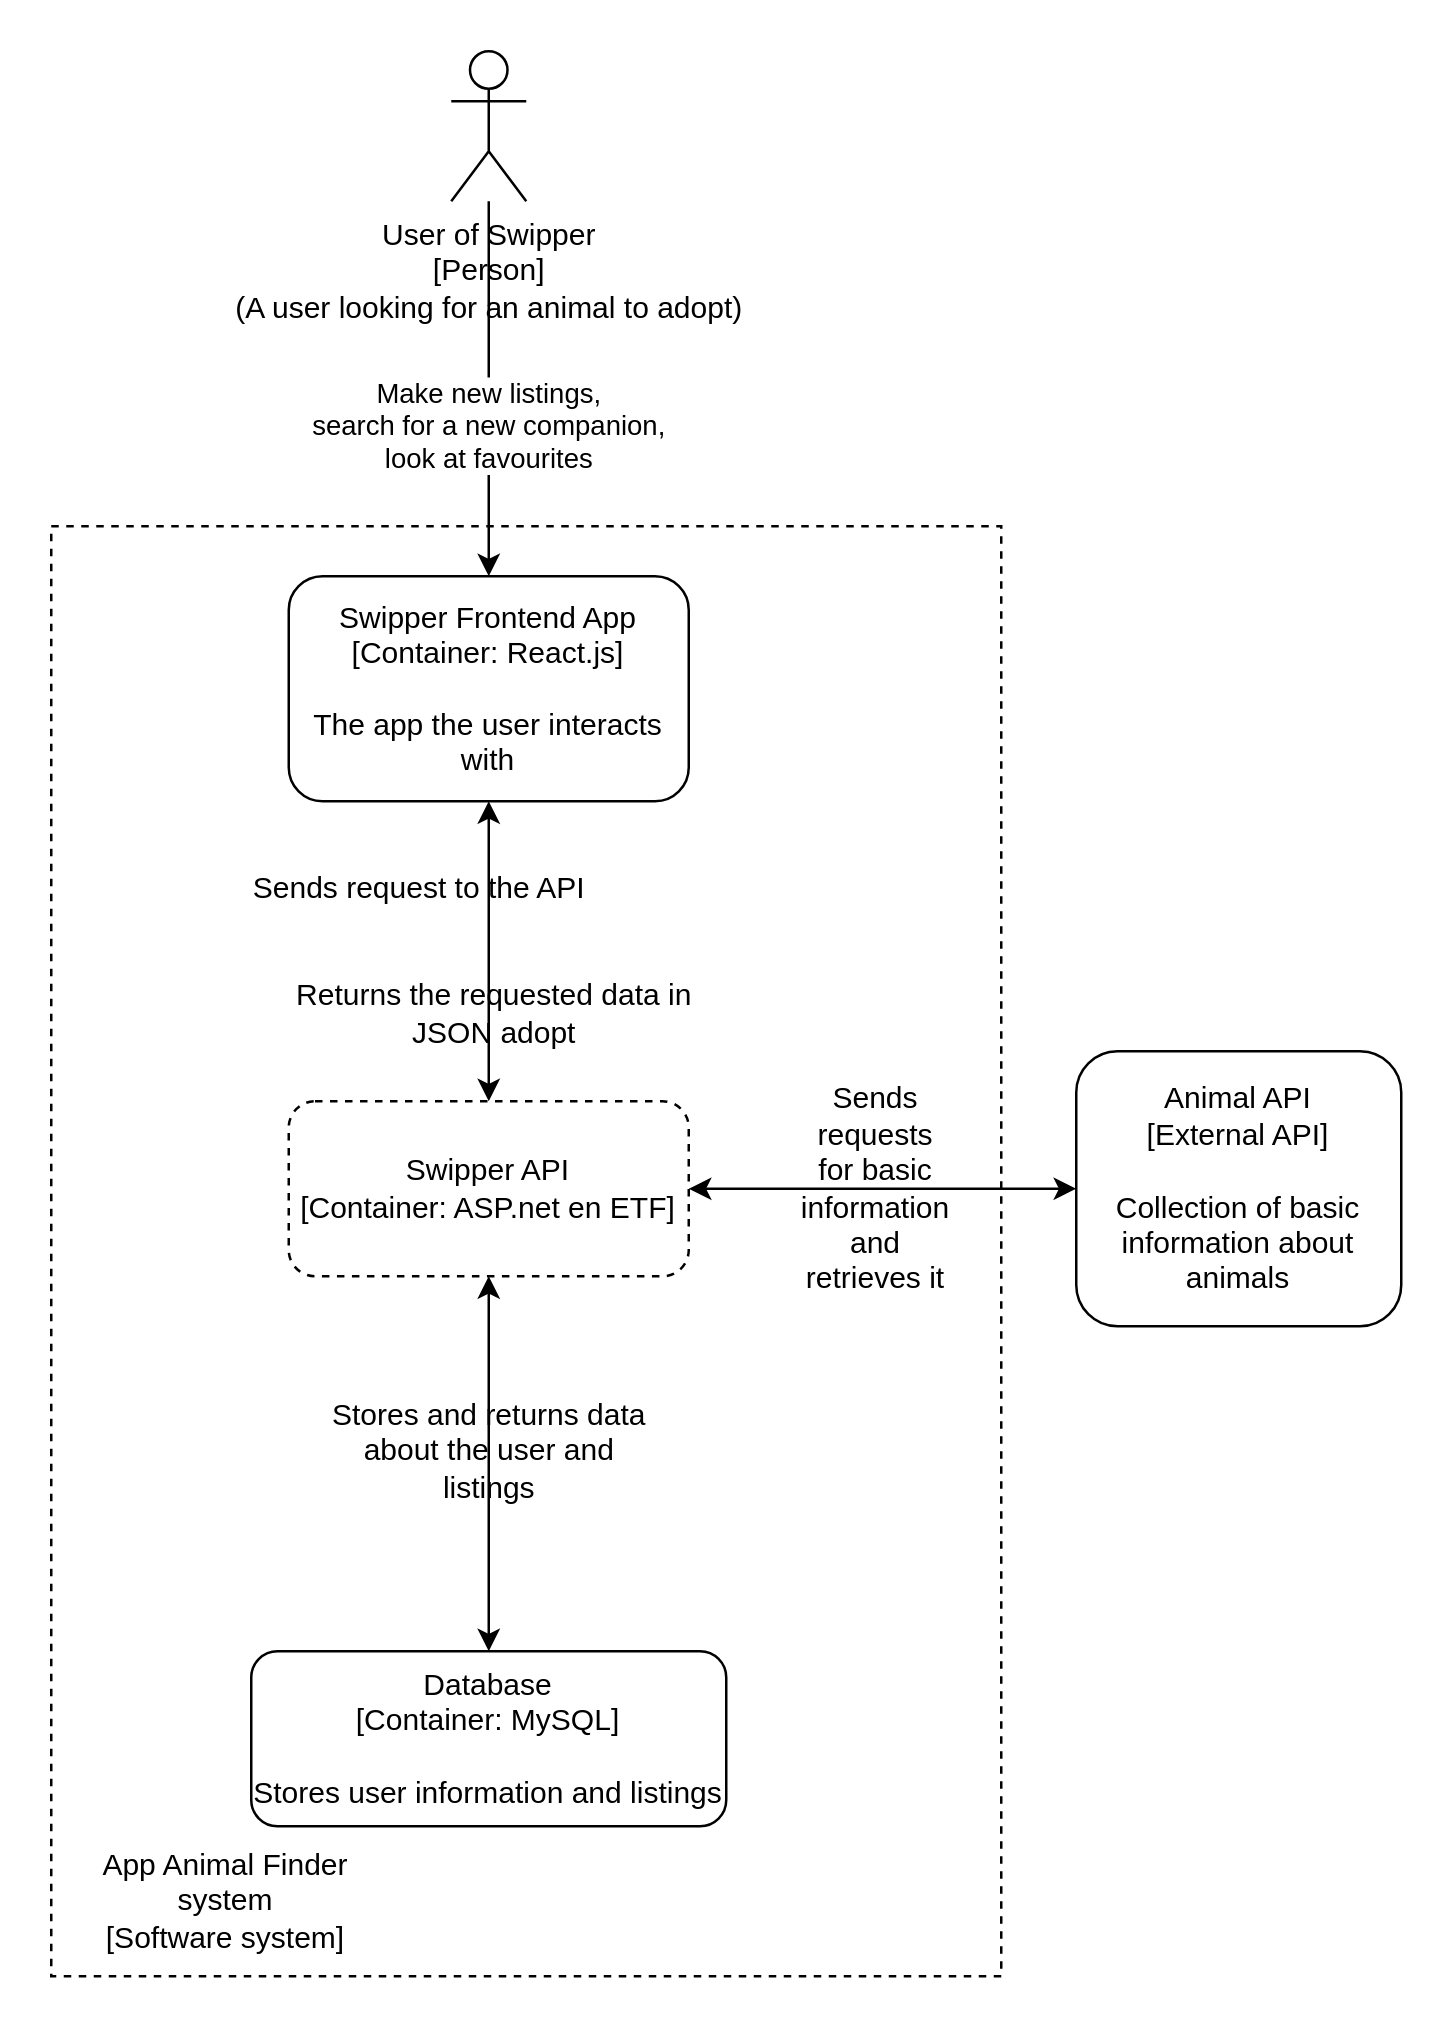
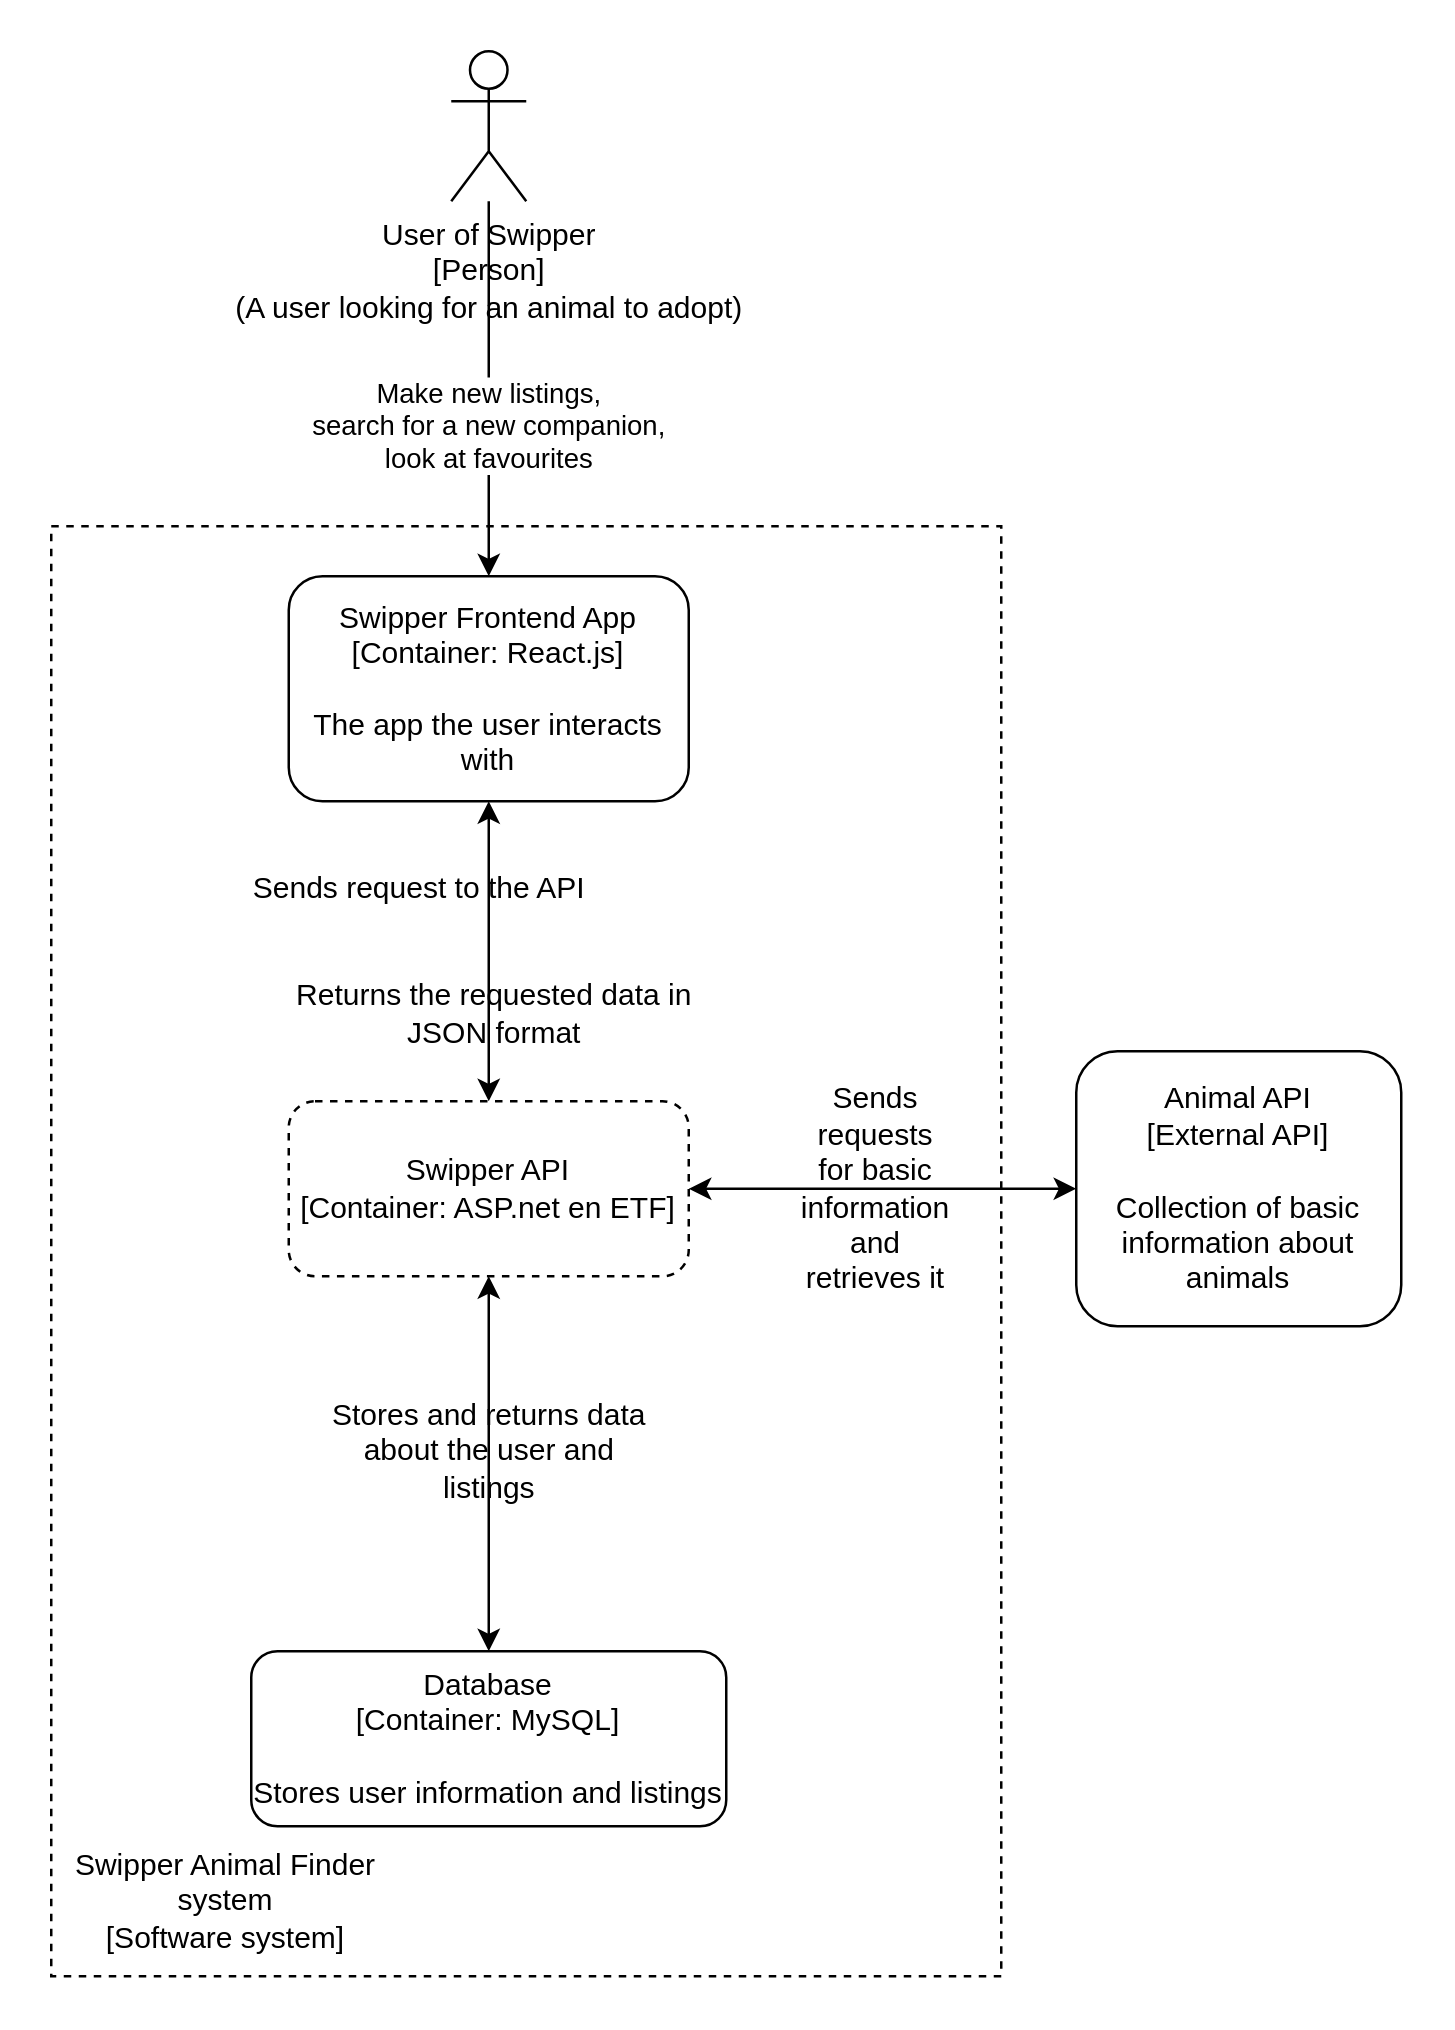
  <mxCell id="0" />
  <mxCell id="1" parent="0" />
  <mxCell id="2" value="" style="rounded=0;whiteSpace=wrap;html=1;dashed=1;fillColor=default;" vertex="1" parent="1"><mxGeometry x="20" y="210" width="380" height="580" as="geometry" /></mxCell>
  <mxCell id="3" value="Make new listings, &lt;br&gt;search for a new companion, &lt;br&gt;look at favourites" style="edgeStyle=orthogonalEdgeStyle;rounded=0;orthogonalLoop=1;jettySize=auto;html=1;entryX=0.5;entryY=0;entryDx=0;entryDy=0;" edge="1" parent="1" source="4" target="6"><mxGeometry x="0.2" relative="1" as="geometry"><mxPoint as="offset" /></mxGeometry></mxCell>
  <mxCell id="4" value="User of Swipper &lt;br&gt;[Person]&lt;br&gt;(A user looking for an animal to adopt)" style="shape=umlActor;verticalLabelPosition=bottom;verticalAlign=top;html=1;outlineConnect=0;" vertex="1" parent="1"><mxGeometry x="180" y="20" width="30" height="60" as="geometry" /></mxCell>
  <mxCell id="5" style="edgeStyle=orthogonalEdgeStyle;rounded=0;orthogonalLoop=1;jettySize=auto;html=1;entryX=0.5;entryY=0;entryDx=0;entryDy=0;startArrow=classic;startFill=1;" edge="1" parent="1" source="6" target="9"><mxGeometry relative="1" as="geometry" /></mxCell>
  <mxCell id="6" value="Swipper Frontend App&lt;br&gt;[Container: React.js]&lt;br&gt;&lt;br&gt;The app the user interacts with" style="rounded=1;whiteSpace=wrap;html=1;" vertex="1" parent="1"><mxGeometry x="115" y="230" width="160" height="90" as="geometry" /></mxCell>
  <mxCell id="7" style="edgeStyle=orthogonalEdgeStyle;rounded=0;orthogonalLoop=1;jettySize=auto;html=1;entryX=0.5;entryY=0;entryDx=0;entryDy=0;startArrow=classic;startFill=1;" edge="1" parent="1" source="9" target="11"><mxGeometry relative="1" as="geometry" /></mxCell>
  <mxCell id="8" style="edgeStyle=orthogonalEdgeStyle;rounded=0;orthogonalLoop=1;jettySize=auto;html=1;entryX=0;entryY=0.5;entryDx=0;entryDy=0;startArrow=classic;startFill=1;" edge="1" parent="1" source="9" target="10"><mxGeometry relative="1" as="geometry" /></mxCell>
  <mxCell id="9" value="Swipper API&lt;br&gt;[Container: ASP.net en ETF]" style="rounded=1;whiteSpace=wrap;html=1;dashed=1;" vertex="1" parent="1"><mxGeometry x="115" y="440" width="160" height="70" as="geometry" /></mxCell>
  <mxCell id="10" value="Animal API&lt;br&gt;[External API]&lt;br&gt;&lt;br&gt;Collection of basic information about animals" style="rounded=1;whiteSpace=wrap;html=1;" vertex="1" parent="1"><mxGeometry x="430" y="420" width="130" height="110" as="geometry" /></mxCell>
  <mxCell id="11" value="Database&lt;br&gt;[Container: MySQL]&lt;br&gt;&lt;br&gt;Stores user information and listings" style="rounded=1;whiteSpace=wrap;html=1;" vertex="1" parent="1"><mxGeometry x="100" y="660" width="190" height="70" as="geometry" /></mxCell>
  <mxCell id="12" value="Sends request to the API" style="text;html=1;strokeColor=none;fillColor=none;align=center;verticalAlign=middle;whiteSpace=wrap;rounded=0;" vertex="1" parent="1"><mxGeometry x="85" y="340" width="165" height="30" as="geometry" /></mxCell>
- <mxCell id="13" value="Returns the requested data in JSON adopt" style="text;html=1;strokeColor=none;fillColor=none;align=center;verticalAlign=middle;whiteSpace=wrap;rounded=0;" vertex="1" parent="1"><mxGeometry x="115" y="390" width="165" height="30" as="geometry" /></mxCell>
+ <mxCell id="13" value="Returns the requested data in JSON format" style="text;html=1;strokeColor=none;fillColor=none;align=center;verticalAlign=middle;whiteSpace=wrap;rounded=0;" vertex="1" parent="1"><mxGeometry x="115" y="390" width="165" height="30" as="geometry" /></mxCell>
  <mxCell id="14" value="Sends requests for basic information and retrieves it" style="text;html=1;strokeColor=none;fillColor=none;align=center;verticalAlign=middle;whiteSpace=wrap;rounded=0;" vertex="1" parent="1"><mxGeometry x="320" y="460" width="60" height="30" as="geometry" /></mxCell>
  <mxCell id="15" value="Stores and returns data about the user and listings" style="text;html=1;strokeColor=none;fillColor=none;align=center;verticalAlign=middle;whiteSpace=wrap;rounded=0;" vertex="1" parent="1"><mxGeometry x="127.5" y="560" width="135" height="40" as="geometry" /></mxCell>
- <mxCell id="16" value="App Animal Finder system&lt;br&gt;[Software system]" style="text;html=1;strokeColor=none;fillColor=none;align=center;verticalAlign=middle;whiteSpace=wrap;rounded=0;" vertex="1" parent="1"><mxGeometry x="20" y="730" width="140" height="60" as="geometry" /></mxCell>
+ <mxCell id="16" value="Swipper Animal Finder system&lt;br&gt;[Software system]" style="text;html=1;strokeColor=none;fillColor=none;align=center;verticalAlign=middle;whiteSpace=wrap;rounded=0;" vertex="1" parent="1"><mxGeometry x="20" y="730" width="140" height="60" as="geometry" /></mxCell>
